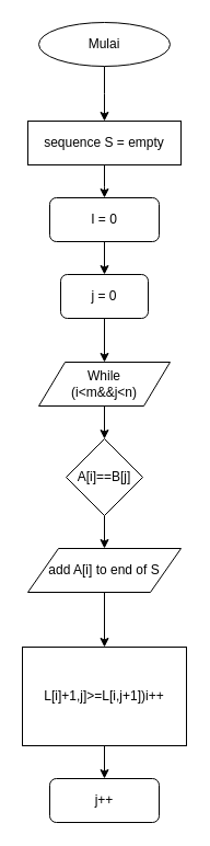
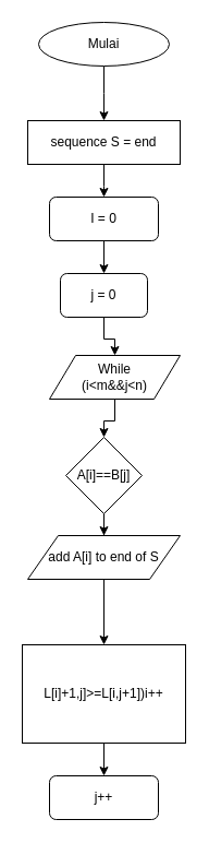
  <mxCell id="0" />
  <mxCell id="1" parent="0" />
  <mxCell id="2" style="edgeStyle=orthogonalEdgeStyle;rounded=0;orthogonalLoop=1;jettySize=auto;html=1;" parent="1" source="3" edge="1"><mxGeometry relative="1" as="geometry"><mxPoint x="95" y="110" as="targetPoint" /></mxGeometry></mxCell>
  <mxCell id="3" value="Mulai" style="ellipse;whiteSpace=wrap;html=1;" parent="1" vertex="1"><mxGeometry x="35" y="20" width="120" height="40" as="geometry" /></mxCell>
  <mxCell id="4" style="edgeStyle=orthogonalEdgeStyle;rounded=0;orthogonalLoop=1;jettySize=auto;html=1;" edge="1" parent="1" source="5"><mxGeometry relative="1" as="geometry"><mxPoint x="95" y="180" as="targetPoint" /></mxGeometry></mxCell>
- <mxCell id="5" value="sequence S = empty" style="rounded=0;whiteSpace=wrap;html=1;" vertex="1" parent="1"><mxGeometry x="25" y="110" width="140" height="40" as="geometry" /></mxCell>
+ <mxCell id="5" value="sequence S = end" style="rounded=0;whiteSpace=wrap;html=1;" vertex="1" parent="1"><mxGeometry x="25" y="110" width="140" height="40" as="geometry" /></mxCell>
  <mxCell id="6" style="edgeStyle=orthogonalEdgeStyle;rounded=0;orthogonalLoop=1;jettySize=auto;html=1;" edge="1" parent="1" source="7" target="9"><mxGeometry relative="1" as="geometry"><mxPoint x="95" y="250" as="targetPoint" /></mxGeometry></mxCell>
  <mxCell id="7" value="I = 0" style="rounded=1;whiteSpace=wrap;html=1;" vertex="1" parent="1"><mxGeometry x="45" y="180" width="100" height="40" as="geometry" /></mxCell>
  <mxCell id="8" style="edgeStyle=orthogonalEdgeStyle;rounded=0;orthogonalLoop=1;jettySize=auto;html=1;" edge="1" parent="1" source="9" target="11"><mxGeometry relative="1" as="geometry"><mxPoint x="95" y="320" as="targetPoint" /></mxGeometry></mxCell>
  <mxCell id="9" value="j = 0" style="rounded=1;whiteSpace=wrap;html=1;" vertex="1" parent="1"><mxGeometry x="55" y="250" width="80" height="40" as="geometry" /></mxCell>
  <mxCell id="10" style="edgeStyle=orthogonalEdgeStyle;rounded=0;orthogonalLoop=1;jettySize=auto;html=1;" edge="1" parent="1" source="11" target="13"><mxGeometry relative="1" as="geometry"><mxPoint x="95" y="400" as="targetPoint" /></mxGeometry></mxCell>
- <mxCell id="11" value="While&lt;br&gt;(i&amp;lt;m&amp;amp;&amp;amp;j&amp;lt;n)" style="shape=parallelogram;perimeter=parallelogramPerimeter;whiteSpace=wrap;html=1;" vertex="1" parent="1"><mxGeometry x="35" y="330" width="120" height="40" as="geometry" /></mxCell>
+ <mxCell id="11" value="While&lt;br&gt;(i&amp;lt;m&amp;amp;&amp;amp;j&amp;lt;n)" style="shape=parallelogram;perimeter=parallelogramPerimeter;whiteSpace=wrap;html=1;" vertex="1" parent="1"><mxGeometry x="45" y="325" width="120" height="40" as="geometry" /></mxCell>
  <mxCell id="12" style="edgeStyle=orthogonalEdgeStyle;rounded=0;orthogonalLoop=1;jettySize=auto;html=1;" edge="1" parent="1" source="13" target="15"><mxGeometry relative="1" as="geometry"><mxPoint x="95" y="500" as="targetPoint" /></mxGeometry></mxCell>
  <mxCell id="13" value="A[i]==B[j]" style="rhombus;whiteSpace=wrap;html=1;" vertex="1" parent="1"><mxGeometry x="60" y="400" width="70" height="70" as="geometry" /></mxCell>
  <mxCell id="14" style="edgeStyle=orthogonalEdgeStyle;rounded=0;orthogonalLoop=1;jettySize=auto;html=1;" edge="1" parent="1" source="15" target="17"><mxGeometry relative="1" as="geometry"><mxPoint x="95" y="570" as="targetPoint" /></mxGeometry></mxCell>
- <mxCell id="15" value="add A[i] to end of S" style="shape=parallelogram;perimeter=parallelogramPerimeter;whiteSpace=wrap;html=1;" vertex="1" parent="1"><mxGeometry x="25" y="500" width="140" height="40" as="geometry" /></mxCell>
+ <mxCell id="15" value="add A[i] to end of S" style="shape=parallelogram;perimeter=parallelogramPerimeter;whiteSpace=wrap;html=1;" vertex="1" parent="1"><mxGeometry x="25" y="490" width="140" height="40" as="geometry" /></mxCell>
  <mxCell id="16" style="edgeStyle=orthogonalEdgeStyle;rounded=0;orthogonalLoop=1;jettySize=auto;html=1;" edge="1" parent="1" source="17" target="18"><mxGeometry relative="1" as="geometry"><mxPoint x="95" y="710" as="targetPoint" /></mxGeometry></mxCell>
  <mxCell id="17" value="L[i]+1,j]&amp;gt;=L[i,j+1])i++" style="whiteSpace=wrap;html=1;rounded=0;" vertex="1" parent="1"><mxGeometry x="20" y="590" width="150" height="90" as="geometry" /></mxCell>
  <mxCell id="18" value="j++" style="rounded=1;whiteSpace=wrap;html=1;" vertex="1" parent="1"><mxGeometry x="45" y="710" width="100" height="40" as="geometry" /></mxCell>
